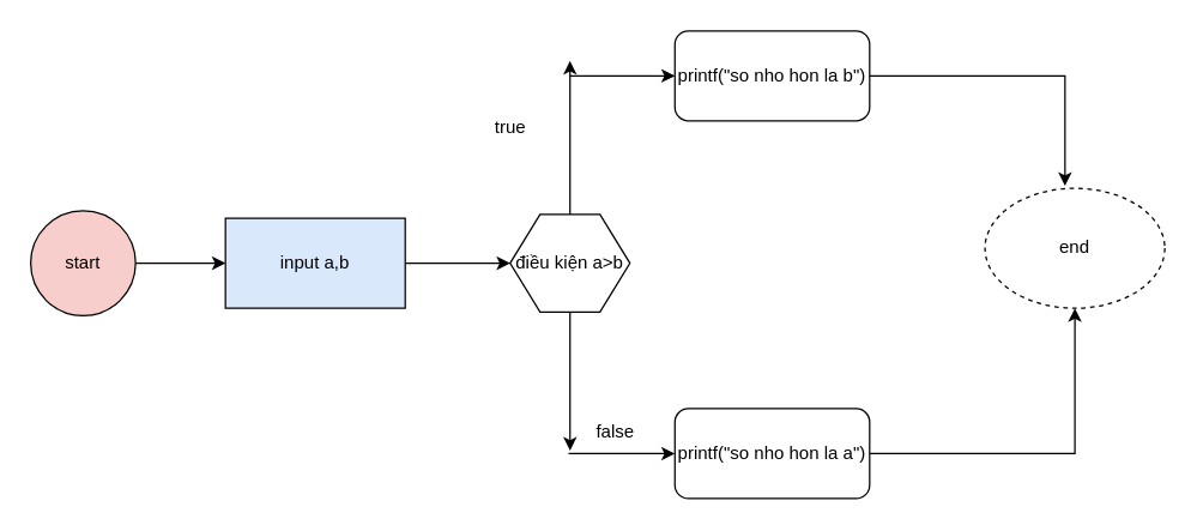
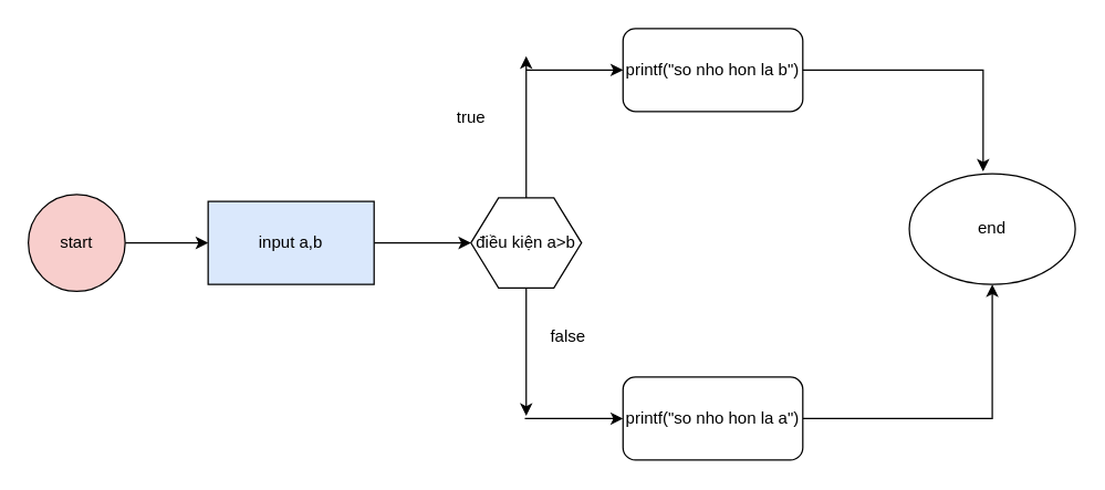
  <mxCell id="0" />
  <mxCell id="1" parent="0" />
  <mxCell id="2" style="edgeStyle=orthogonalEdgeStyle;rounded=0;orthogonalLoop=1;jettySize=auto;html=1;" parent="1" source="3" edge="1"><mxGeometry relative="1" as="geometry"><mxPoint x="150" y="175" as="targetPoint" /></mxGeometry></mxCell>
  <mxCell id="3" value="start" style="ellipse;whiteSpace=wrap;html=1;aspect=fixed;fillColor=#f8cecc;" parent="1" vertex="1"><mxGeometry x="20" y="140" width="70" height="70" as="geometry" /></mxCell>
  <mxCell id="4" style="edgeStyle=orthogonalEdgeStyle;rounded=0;orthogonalLoop=1;jettySize=auto;html=1;" parent="1" source="5" edge="1"><mxGeometry relative="1" as="geometry"><mxPoint x="340" y="175" as="targetPoint" /></mxGeometry></mxCell>
  <mxCell id="5" value="input a,b" style="rounded=0;whiteSpace=wrap;html=1;fillColor=#dae8fc;" parent="1" vertex="1"><mxGeometry x="150" y="145" width="120" height="60" as="geometry" /></mxCell>
  <mxCell id="6" style="edgeStyle=orthogonalEdgeStyle;rounded=0;orthogonalLoop=1;jettySize=auto;html=1;" parent="1" source="8" edge="1"><mxGeometry relative="1" as="geometry"><mxPoint x="380" y="300" as="targetPoint" /></mxGeometry></mxCell>
  <mxCell id="7" style="edgeStyle=orthogonalEdgeStyle;rounded=0;orthogonalLoop=1;jettySize=auto;html=1;" parent="1" source="8" edge="1"><mxGeometry relative="1" as="geometry"><mxPoint x="380" y="40" as="targetPoint" /></mxGeometry></mxCell>
  <mxCell id="8" value="điều kiện a&amp;gt;b" style="shape=hexagon;perimeter=hexagonPerimeter2;whiteSpace=wrap;html=1;fixedSize=1;" parent="1" vertex="1"><mxGeometry x="340" y="142.5" width="80" height="65" as="geometry" /></mxCell>
- <mxCell id="9" value="false" style="text;html=1;align=center;verticalAlign=middle;resizable=0;points=[];autosize=1;strokeColor=none;fillColor=none;" parent="1" vertex="1"><mxGeometry x="385" y="273" width="50" height="30" as="geometry" /></mxCell>
+ <mxCell id="9" value="false" style="text;html=1;align=center;verticalAlign=middle;resizable=0;points=[];autosize=1;strokeColor=none;fillColor=none;" parent="1" vertex="1"><mxGeometry x="385" y="228" width="50" height="30" as="geometry" /></mxCell>
  <mxCell id="10" value="" style="endArrow=classic;html=1;rounded=0;" parent="1" target="12" edge="1"><mxGeometry width="50" height="50" relative="1" as="geometry"><mxPoint x="379" y="302" as="sourcePoint" /><mxPoint x="500" y="302" as="targetPoint" /></mxGeometry></mxCell>
  <mxCell id="11" style="edgeStyle=orthogonalEdgeStyle;rounded=0;orthogonalLoop=1;jettySize=auto;html=1;entryX=0.5;entryY=1;entryDx=0;entryDy=0;" parent="1" source="12" target="15" edge="1"><mxGeometry relative="1" as="geometry" /></mxCell>
  <mxCell id="12" value="printf(&quot;so nho hon la a&quot;)" style="rounded=1;whiteSpace=wrap;html=1;" parent="1" vertex="1"><mxGeometry x="450" y="272" width="130" height="60" as="geometry" /></mxCell>
  <mxCell id="13" value="" style="endArrow=classic;html=1;rounded=0;" parent="1" target="14" edge="1"><mxGeometry width="50" height="50" relative="1" as="geometry"><mxPoint x="380" y="50" as="sourcePoint" /><mxPoint x="450" y="50" as="targetPoint" /></mxGeometry></mxCell>
  <mxCell id="14" value="printf(&quot;so nho hon la b&quot;)" style="rounded=1;whiteSpace=wrap;html=1;" parent="1" vertex="1"><mxGeometry x="450" y="20" width="130" height="60" as="geometry" /></mxCell>
- <mxCell id="15" value="end" style="ellipse;whiteSpace=wrap;html=1;dashed=1;" parent="1" vertex="1"><mxGeometry x="657" y="125" width="120" height="80" as="geometry" /></mxCell>
+ <mxCell id="15" value="end" style="ellipse;whiteSpace=wrap;html=1;" parent="1" vertex="1"><mxGeometry x="657" y="125" width="120" height="80" as="geometry" /></mxCell>
  <mxCell id="16" style="edgeStyle=orthogonalEdgeStyle;rounded=0;orthogonalLoop=1;jettySize=auto;html=1;entryX=0.445;entryY=-0.02;entryDx=0;entryDy=0;entryPerimeter=0;" parent="1" source="14" target="15" edge="1"><mxGeometry relative="1" as="geometry" /></mxCell>
  <mxCell id="17" value="true" style="text;html=1;align=center;verticalAlign=middle;resizable=0;points=[];autosize=1;strokeColor=none;fillColor=none;" parent="1" vertex="1"><mxGeometry x="320" y="70" width="40" height="30" as="geometry" /></mxCell>
